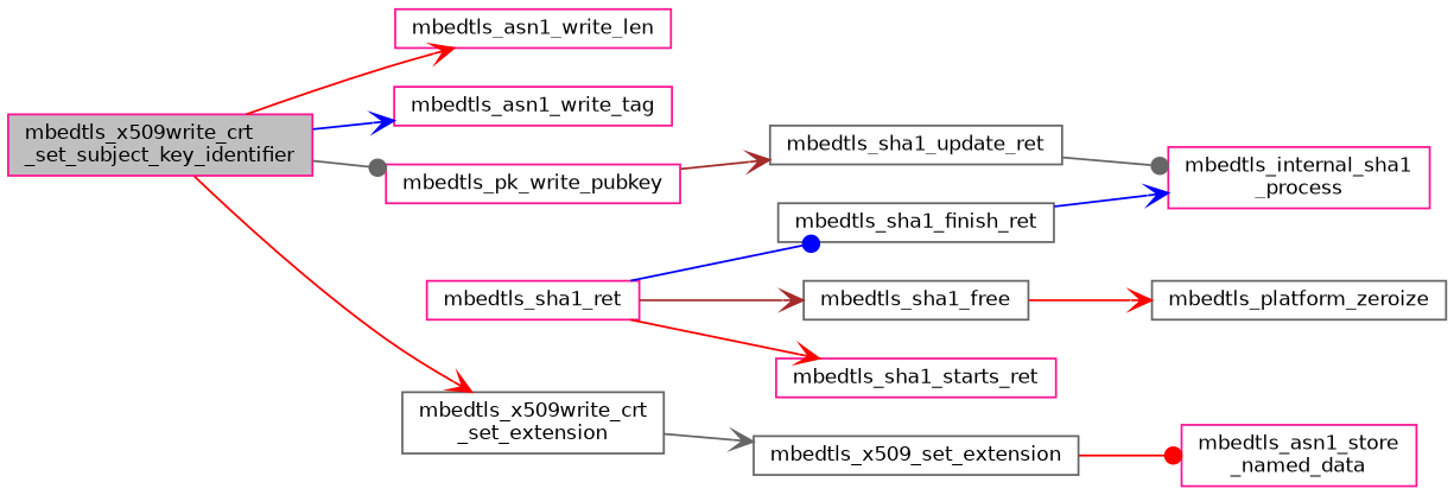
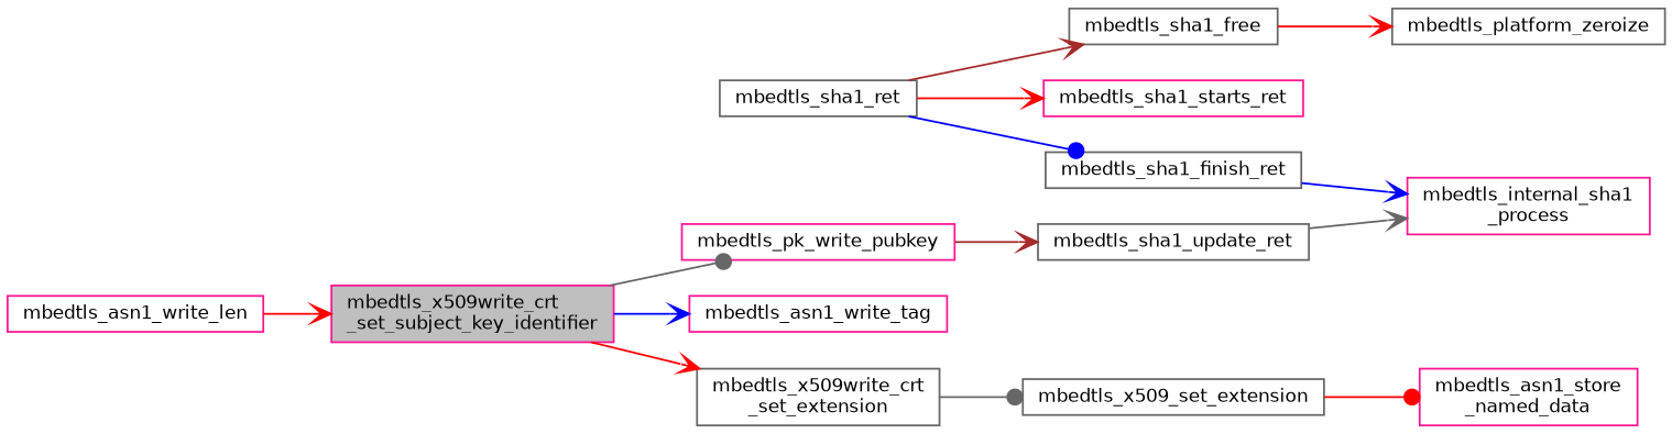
  digraph {
    rankdir=LR
    node [color=deeppink fillcolor=white fontname=Helvetica fontsize=10 shape=record style=filled]
    edge [arrowhead=vee color=red fontname=Helvetica fontsize=10 labelfontname=Helvetica labelfontsize=10 style=solid]
    n1 [fillcolor=grey75 fontcolor=black height=0.2 label="mbedtls_x509write_crt\l_set_subject_key_identifier" width=0.4]
    n2 [height=0.2 label=mbedtls_asn1_write_len width=0.4]
    n3 [height=0.2 label=mbedtls_asn1_write_tag width=0.4]
    n4 [height=0.2 label=mbedtls_pk_write_pubkey width=0.4]
    n5 [color=gray40 height=0.2 label="mbedtls_x509write_crt\l_set_extension" width=0.4]
    n6 [color=gray40 height=0.2 label=mbedtls_sha1_update_ret width=0.4]
-   n7 [height=0.2 label=mbedtls_sha1_ret width=0.4]
+   n7 [color=gray40 height=0.2 label=mbedtls_sha1_ret width=0.4]
    n8 [color=gray40 height=0.2 label=mbedtls_sha1_finish_ret width=0.4]
    n9 [color=gray40 height=0.2 label=mbedtls_sha1_free width=0.4]
    n10 [height=0.2 label=mbedtls_sha1_starts_ret width=0.4]
    n11 [color=gray40 height=0.2 label=mbedtls_x509_set_extension width=0.4]
    n12 [height=0.2 label="mbedtls_internal_sha1\l_process" width=0.4]
    n13 [color=gray40 height=0.2 label=mbedtls_platform_zeroize width=0.4]
    n14 [height=0.2 label="mbedtls_asn1_store\l_named_data" width=0.4]
-   n1 -> n2
+   n2 -> n1
    n1 -> n3 [color=blue]
    n1 -> n4 [arrowhead=dot color=gray40]
    n1 -> n5
    n4 -> n6 [color=brown]
-   n5 -> n11 [color=gray40]
-   n6 -> n12 [arrowhead=dot color=gray40]
+   n5 -> n11 [arrowhead=dot color=gray40]
+   n6 -> n12 [color=gray40]
    n7 -> n8 [arrowhead=dot color=blue]
    n7 -> n9 [color=brown]
    n7 -> n10
    n8 -> n12 [color=blue]
    n9 -> n13
    n11 -> n14 [arrowhead=dot]
  }
